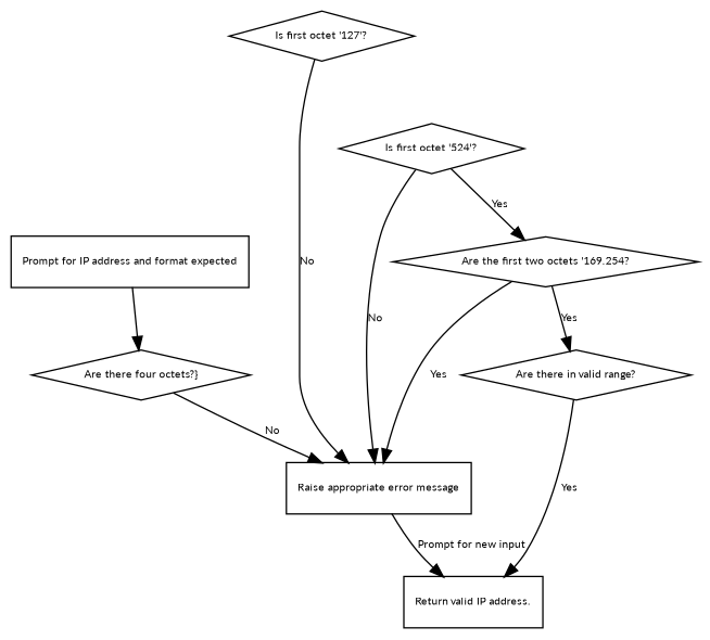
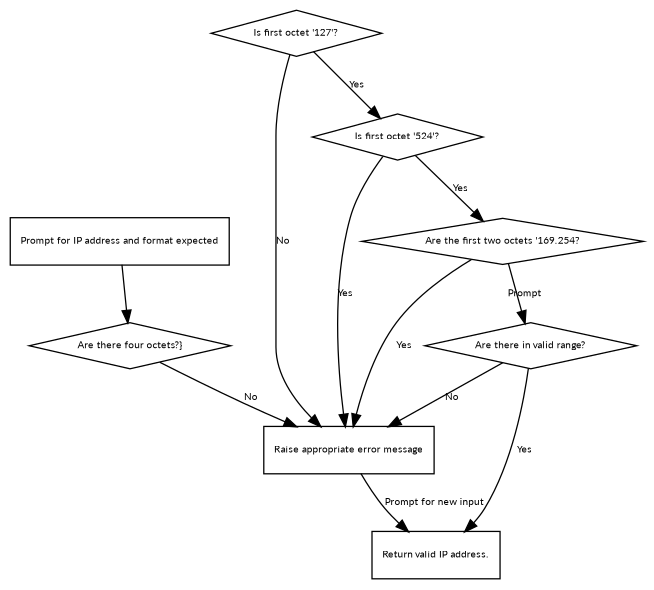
  digraph {
    fontname=Lato
    fontsize=8
    node [fontname=Lato fontsize=8 shape=diamond]
    edge [fontname=Lato fontsize=8]
    n1 [label="{Prompt for IP address and format expected}" shape=record]
    n2 [label="Are there four octets?}"]
    n3 [label="Raise appropriate error message" shape=record]
    n4 [label="Return valid IP address." shape=record]
    n5 [label="Is first octet '127'?"]
    n6 [label="Is first octet '524'?"]
    n7 [label="Are the first two octets '169.254?"]
    n8 [label="Are there in valid range?"]
    n1 -> n2
    n2 -> n3 [label=No]
    n3 -> n4 [label="Prompt for new input"]
    n5 -> n3 [label=No]
-   n6 -> n3 [label=No]
+   n5 -> n6 [label=Yes]
+   n6 -> n3 [label=Yes]
    n6 -> n7 [label=Yes]
    n7 -> n3 [label=Yes]
-   n7 -> n8 [label=Yes]
+   n7 -> n8 [label=Prompt]
+   n8 -> n3 [label=No]
    n8 -> n4 [label=Yes]
  }
